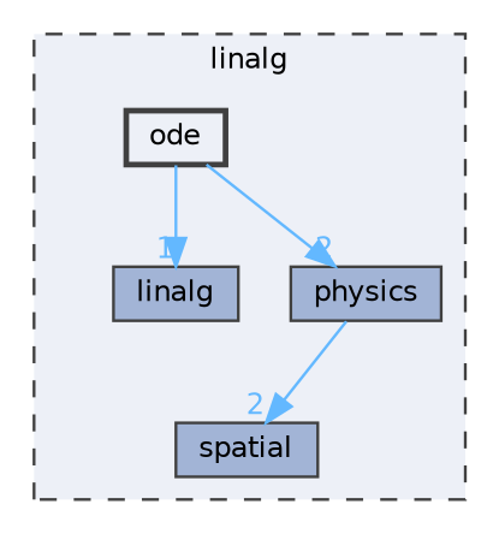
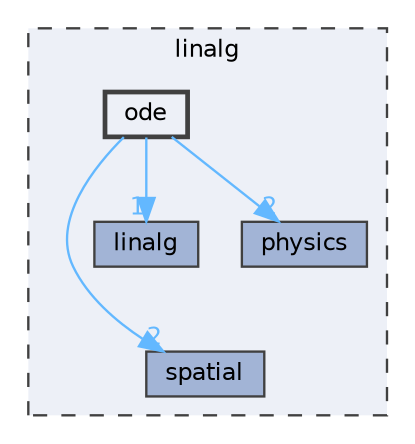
  digraph {
    compound=true
    node [color=grey25 fillcolor="#a2b4d6" fontname=Helvetica fontsize=10 shape=box style=filled]
    edge [color=steelblue1 fontcolor=steelblue1 fontname=Helvetica fontsize=10 headlabel=2 labeldistance=1.5 labelfontname=Helvetica labelfontsize=10]
    n1 [height=0.2 label=spatial width=0.4]
    n2 [height=0.2 label=linalg width=0.4]
    n3 [height=0.2 label=physics width=0.4]
    n4 [fillcolor="#edf0f7" height=0.2 label=ode style="filled,bold" width=0.4]
    subgraph cluster_1 {
      bgcolor="#edf0f7"
      fontname=Helvetica
      fontsize=10
      label=linalg
      pencolor=grey25
      style="filled,dashed"
      n1
      n2
      n3
      n4
    }
-   n3 -> n1
+   n4 -> n1
    n4 -> n2 [headlabel=1]
    n4 -> n3
  }
